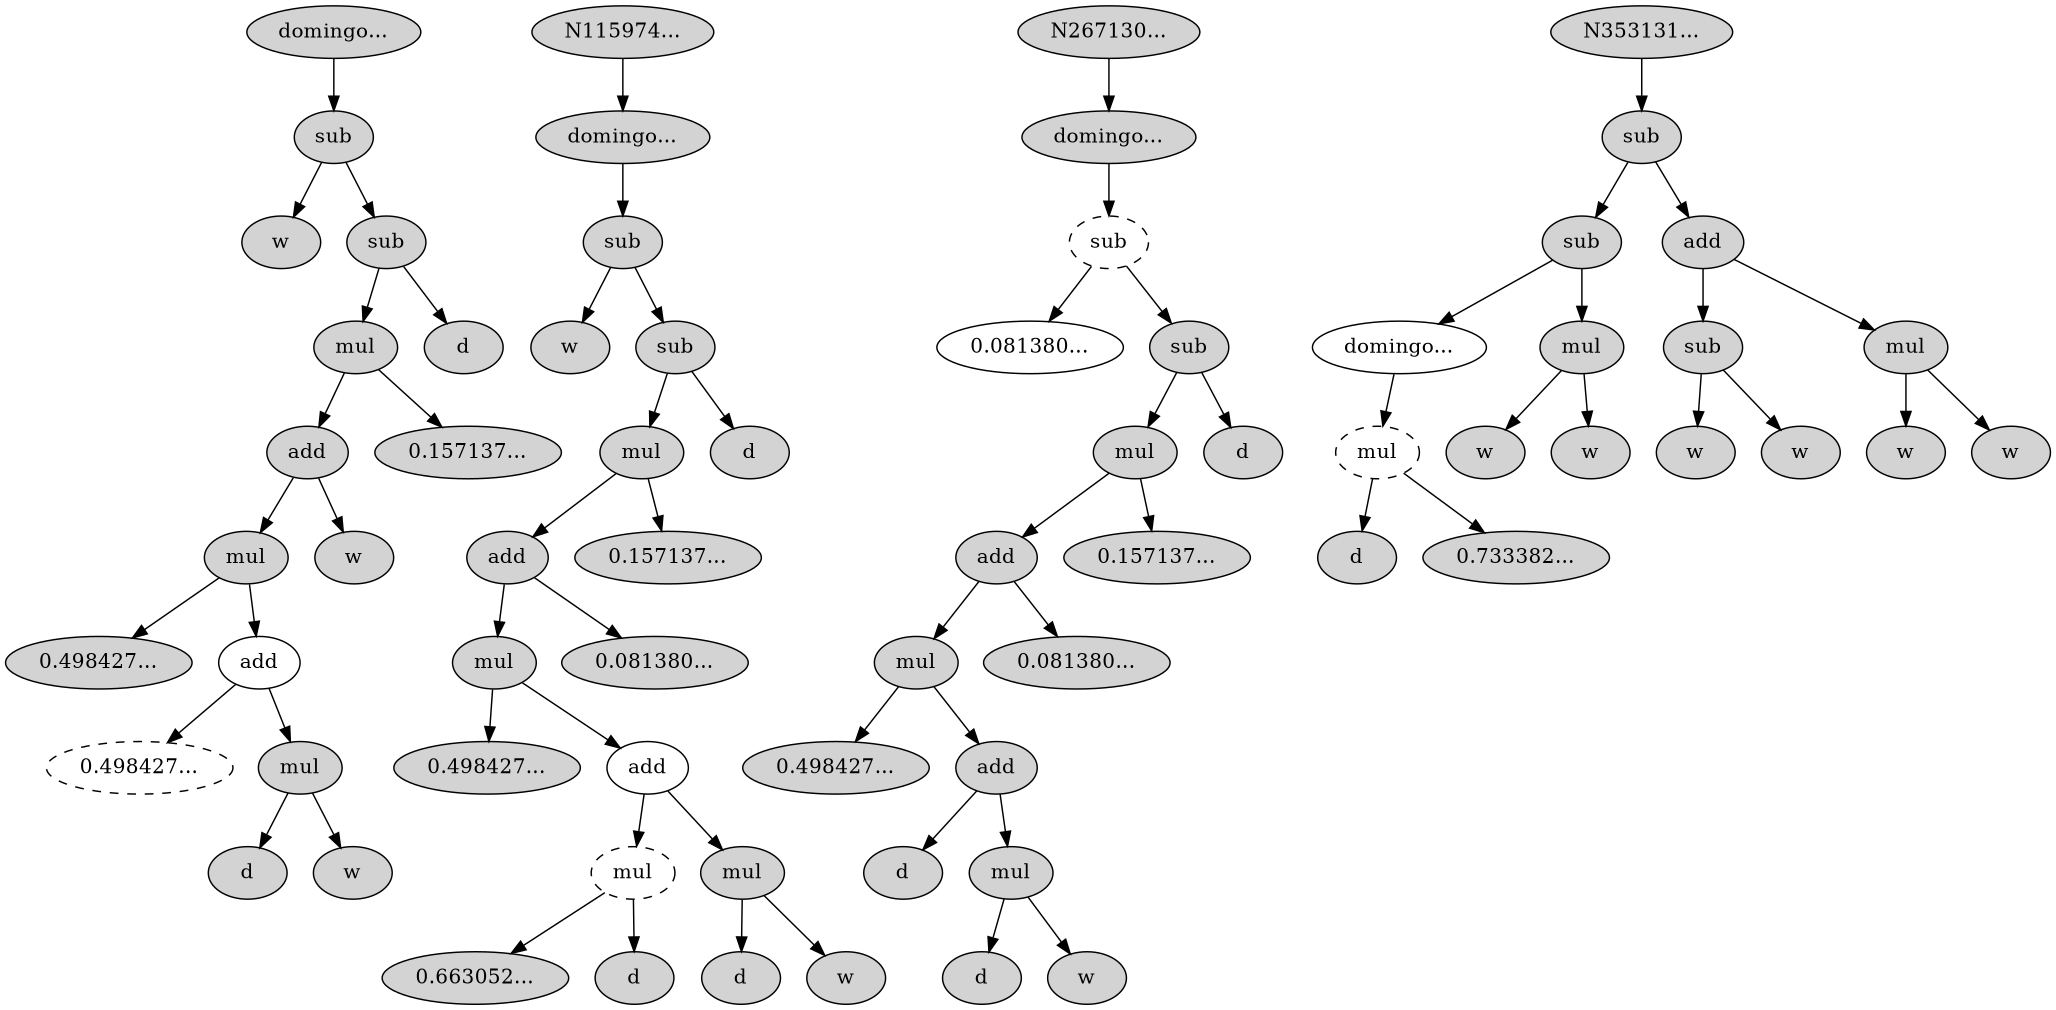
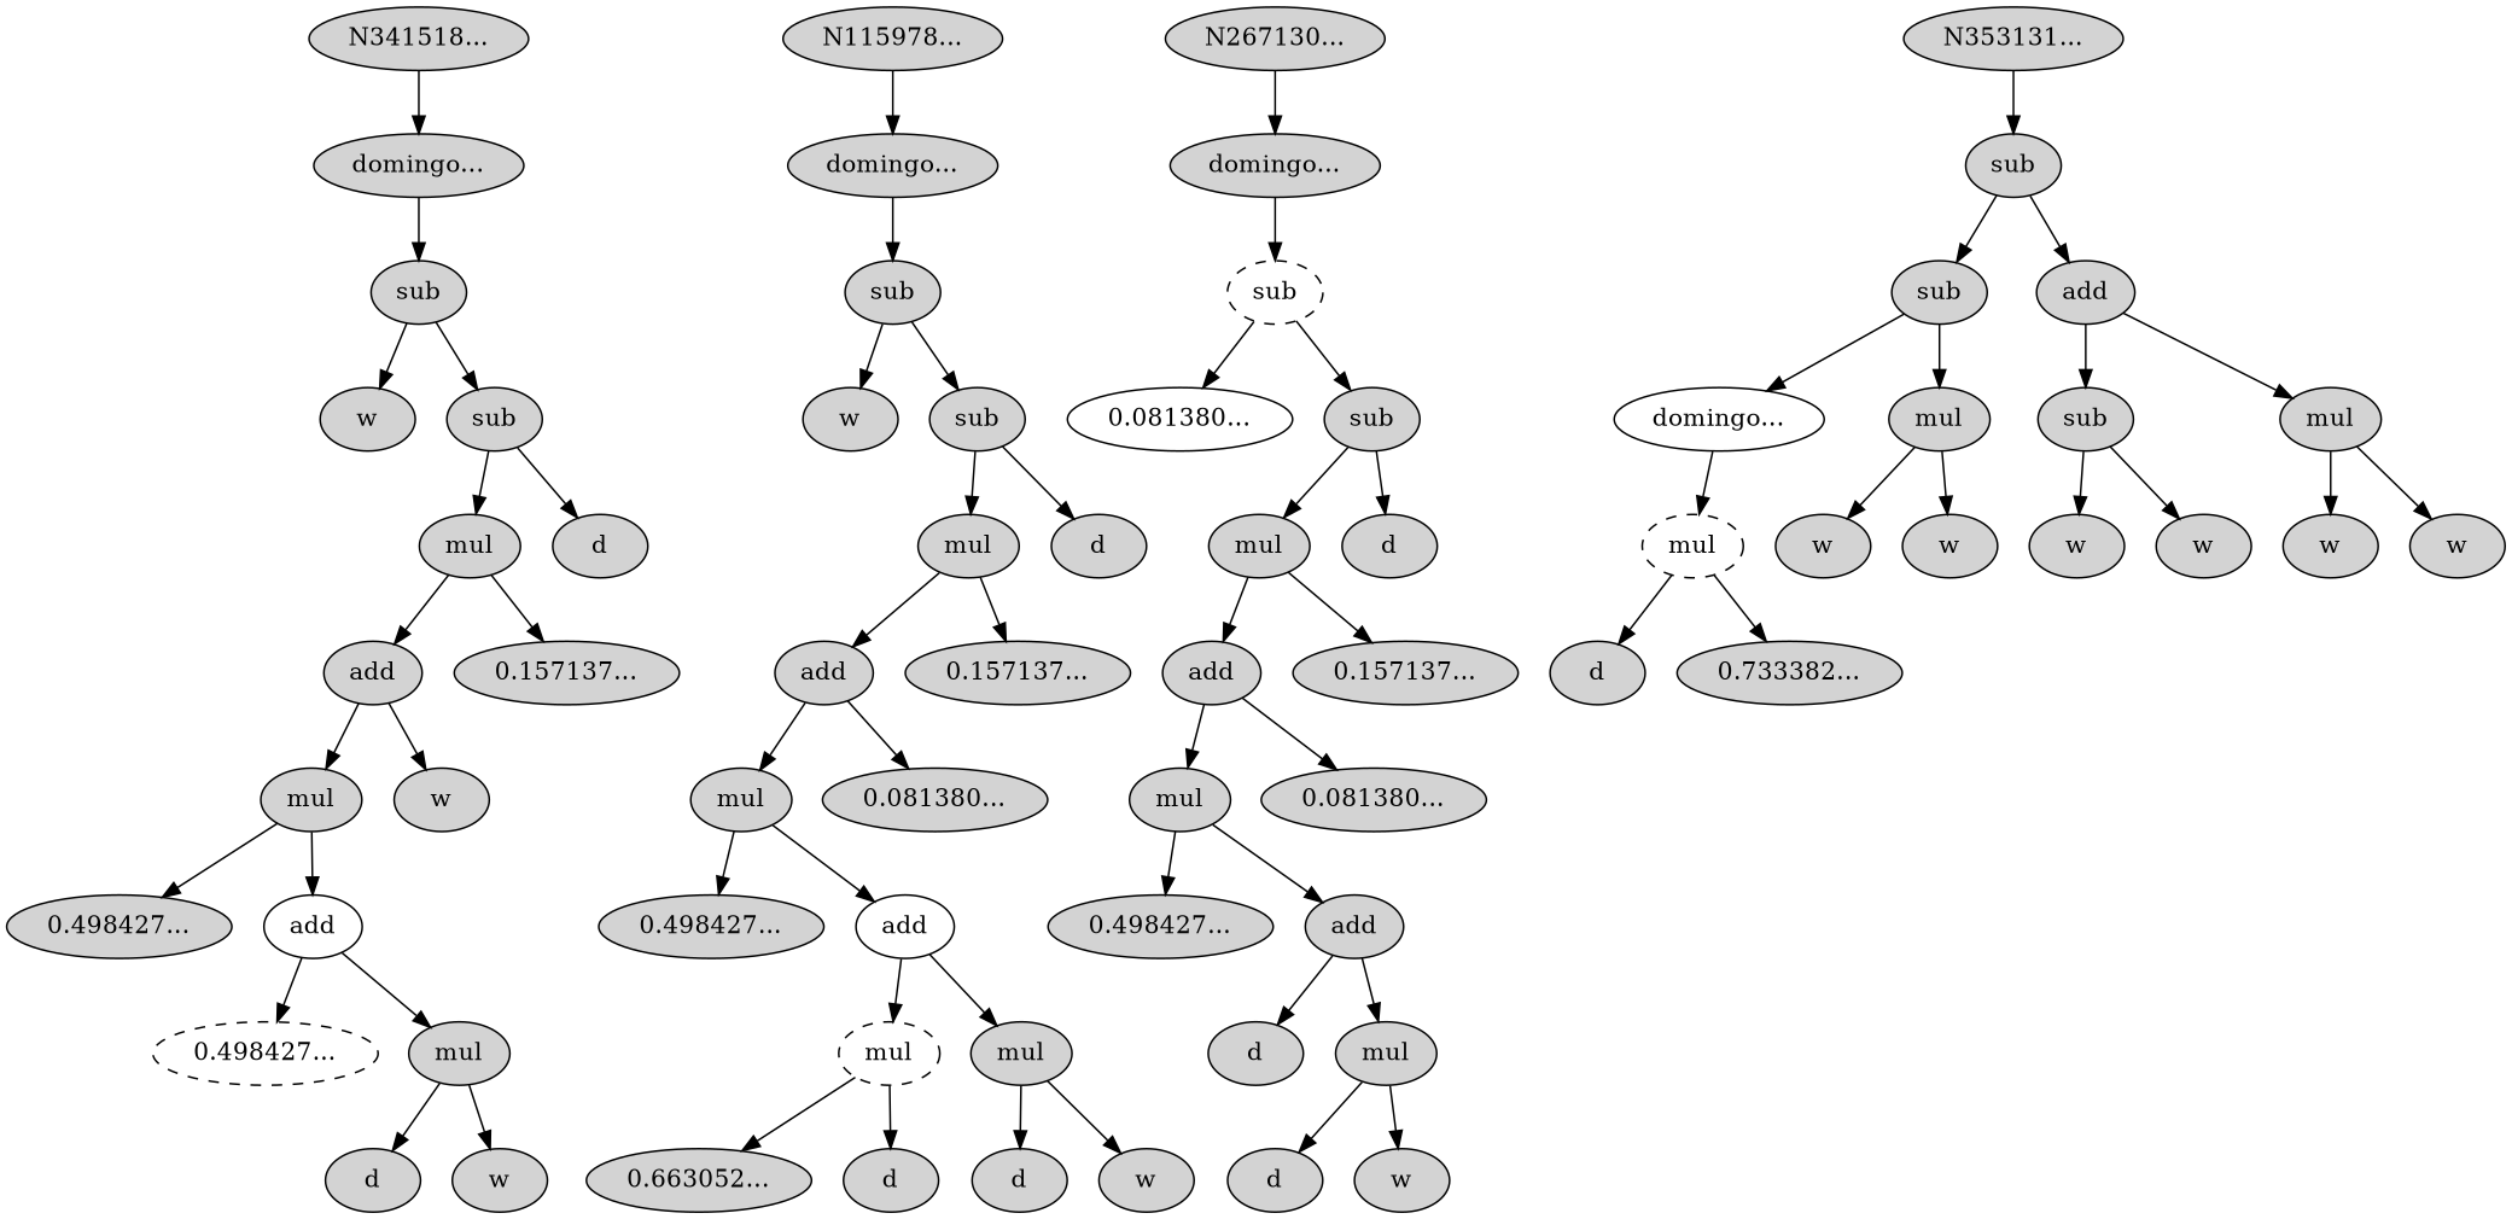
  digraph {
    node [style=filled]
+   n1 [label="N341518..."]
    n2 [label="domingo..."]
    n3 [label=sub]
    n4 [label=w]
    n5 [label=sub]
    n6 [label=mul]
    n7 [label=d]
    n8 [label=add]
    n9 [label="0.157137..."]
    n10 [label=mul]
    n11 [label=w]
    n12 [label="0.498427..."]
    n13 [label=add style=solid]
    n14 [label="0.498427..." style=dashed]
    n15 [label=mul]
    n16 [label=d]
    n17 [label=w]
-   n18 [label="N115974..."]
+   n18 [label="N115978..."]
    n19 [label="domingo..."]
    n20 [label=sub]
    n21 [label=w]
    n22 [label=sub]
    n23 [label=mul]
    n24 [label=d]
    n25 [label=add]
    n26 [label="0.157137..."]
    n27 [label=mul]
    n28 [label="0.081380..."]
    n29 [label="0.498427..."]
    n30 [label=add style=solid]
    n31 [label=mul style=dashed]
    n32 [label=mul]
    n33 [label="0.663052..."]
    n34 [label=d]
    n35 [label=d]
    n36 [label=w]
    n37 [label="N267130..."]
    n38 [label="domingo..."]
    n39 [label=sub style=dashed]
    n40 [label="0.081380..." style=solid]
    n41 [label=sub]
    n42 [label=mul]
    n43 [label=d]
    n44 [label=add]
    n45 [label="0.157137..."]
    n46 [label=mul]
    n47 [label="0.081380..."]
    n48 [label="0.498427..."]
    n49 [label=add]
    n50 [label=d]
    n51 [label=mul]
    n52 [label=d]
    n53 [label=w]
    n54 [label="N353131..."]
    n55 [label=sub]
    n56 [label=sub]
    n57 [label=add]
    n58 [label="domingo..." style=solid]
    n59 [label=mul]
    n60 [label=sub]
    n61 [label=mul]
    n62 [label=mul style=dashed]
    n63 [label=w]
    n64 [label=w]
    n65 [label=d]
    n66 [label="0.733382..."]
    n67 [label=w]
    n68 [label=w]
    n69 [label=w]
    n70 [label=w]
+   n1 -> n2
    n2 -> n3
    n3 -> n4
    n3 -> n5
    n5 -> n6
    n5 -> n7
    n6 -> n8
    n6 -> n9
    n8 -> n10
    n8 -> n11
    n10 -> n12
    n10 -> n13
    n13 -> n14
    n13 -> n15
    n15 -> n16
    n15 -> n17
    n18 -> n19
    n19 -> n20
    n20 -> n21
    n20 -> n22
    n22 -> n23
    n22 -> n24
    n23 -> n25
    n23 -> n26
    n25 -> n27
    n25 -> n28
    n27 -> n29
    n27 -> n30
    n30 -> n31
    n30 -> n32
    n31 -> n33
    n31 -> n34
    n32 -> n35
    n32 -> n36
    n37 -> n38
    n38 -> n39
    n39 -> n40
    n39 -> n41
    n41 -> n42
    n41 -> n43
    n42 -> n44
    n42 -> n45
    n44 -> n46
    n44 -> n47
    n46 -> n48
    n46 -> n49
    n49 -> n50
    n49 -> n51
    n51 -> n52
    n51 -> n53
    n54 -> n55
    n55 -> n56
    n55 -> n57
    n56 -> n58
    n56 -> n59
    n57 -> n60
    n57 -> n61
    n58 -> n62
    n59 -> n63
    n59 -> n64
    n60 -> n67
    n60 -> n68
    n61 -> n69
    n61 -> n70
    n62 -> n65
    n62 -> n66
  }
